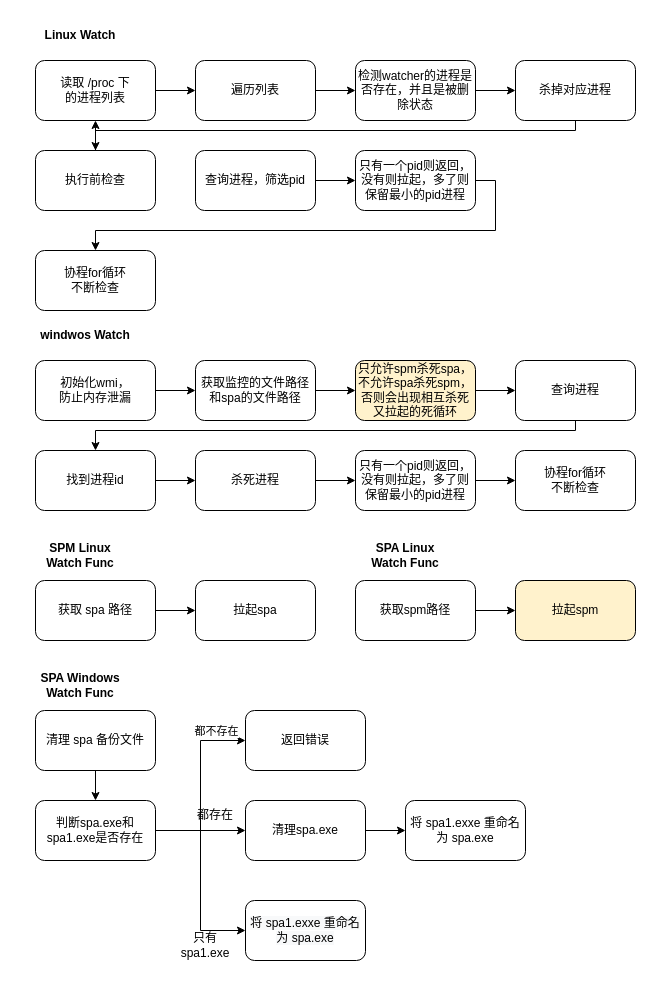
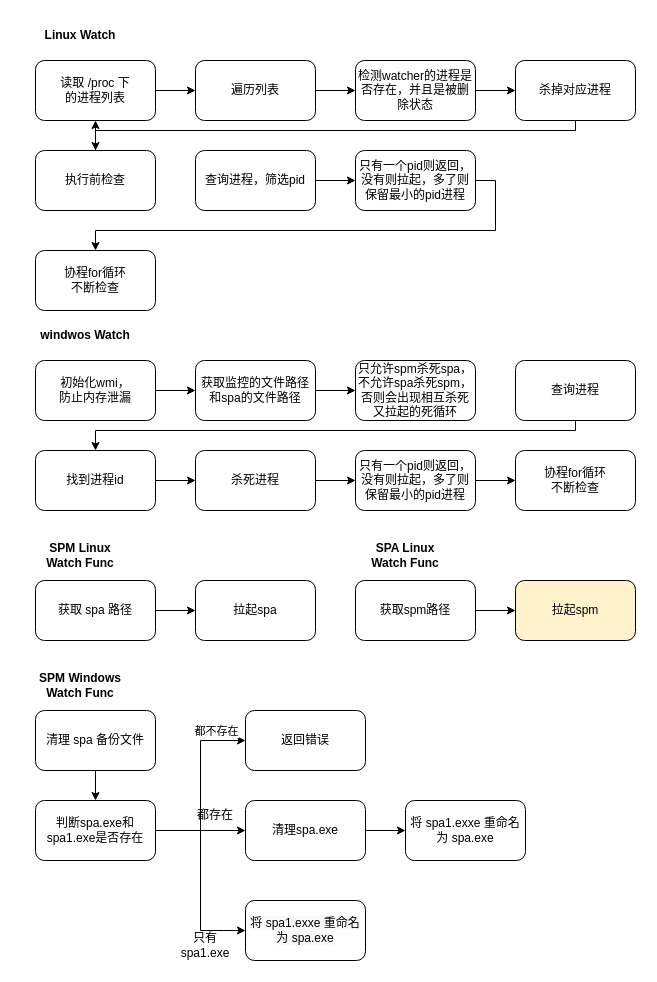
  <mxCell id="0" />
  <mxCell id="1" parent="0" />
  <mxCell id="2" value="&lt;b&gt;Linux Watch&lt;/b&gt;" style="text;html=1;strokeColor=none;fillColor=none;align=center;verticalAlign=middle;whiteSpace=wrap;rounded=0;" vertex="1" parent="1"><mxGeometry x="35" y="20" width="90" height="30" as="geometry" /></mxCell>
  <mxCell id="3" value="" style="group" vertex="1" connectable="0" parent="1"><mxGeometry x="35" y="60" width="600" height="250" as="geometry" /></mxCell>
  <mxCell id="4" value="读取 /proc 下&lt;br&gt;的进程列表" style="rounded=1;whiteSpace=wrap;html=1;" vertex="1" parent="3"><mxGeometry width="120" height="60" as="geometry" /></mxCell>
  <mxCell id="5" value="遍历列表" style="rounded=1;whiteSpace=wrap;html=1;" vertex="1" parent="3"><mxGeometry x="160" width="120" height="60" as="geometry" /></mxCell>
  <mxCell id="6" value="" style="edgeStyle=orthogonalEdgeStyle;rounded=0;orthogonalLoop=1;jettySize=auto;html=1;" edge="1" parent="3" source="4" target="5"><mxGeometry relative="1" as="geometry" /></mxCell>
  <mxCell id="7" value="检测watcher的进程是否存在，并且是被删除状态" style="rounded=1;whiteSpace=wrap;html=1;" vertex="1" parent="3"><mxGeometry x="320" width="120" height="60" as="geometry" /></mxCell>
  <mxCell id="8" value="" style="edgeStyle=orthogonalEdgeStyle;rounded=0;orthogonalLoop=1;jettySize=auto;html=1;" edge="1" parent="3" source="5" target="7"><mxGeometry relative="1" as="geometry" /></mxCell>
  <mxCell id="9" value="杀掉对应进程" style="rounded=1;whiteSpace=wrap;html=1;" vertex="1" parent="3"><mxGeometry x="480" width="120" height="60" as="geometry" /></mxCell>
  <mxCell id="10" value="" style="edgeStyle=orthogonalEdgeStyle;rounded=0;orthogonalLoop=1;jettySize=auto;html=1;" edge="1" parent="3" source="7" target="9"><mxGeometry relative="1" as="geometry" /></mxCell>
  <mxCell id="11" value="执行前检查" style="rounded=1;whiteSpace=wrap;html=1;" vertex="1" parent="3"><mxGeometry y="90" width="120" height="60" as="geometry" /></mxCell>
  <mxCell id="12" style="edgeStyle=orthogonalEdgeStyle;rounded=0;orthogonalLoop=1;jettySize=auto;html=1;entryX=0.5;entryY=0;entryDx=0;entryDy=0;" edge="1" parent="3" source="9" target="11"><mxGeometry relative="1" as="geometry"><Array as="points"><mxPoint x="540" y="70" /><mxPoint x="60" y="70" /></Array></mxGeometry></mxCell>
  <mxCell id="13" value="查询进程，筛选pid" style="rounded=1;whiteSpace=wrap;html=1;" vertex="1" parent="3"><mxGeometry x="160" y="90" width="120" height="60" as="geometry" /></mxCell>
  <mxCell id="14" value="" style="edgeStyle=orthogonalEdgeStyle;rounded=0;orthogonalLoop=1;jettySize=auto;html=1;" edge="1" parent="3" source="11" target="4"><mxGeometry relative="1" as="geometry" /></mxCell>
  <mxCell id="15" value="只有一个pid则返回，没有则拉起，多了则保留最小的pid进程" style="rounded=1;whiteSpace=wrap;html=1;" vertex="1" parent="3"><mxGeometry x="320" y="90" width="120" height="60" as="geometry" /></mxCell>
  <mxCell id="16" value="" style="edgeStyle=orthogonalEdgeStyle;rounded=0;orthogonalLoop=1;jettySize=auto;html=1;" edge="1" parent="3" source="13" target="15"><mxGeometry relative="1" as="geometry" /></mxCell>
  <mxCell id="17" value="协程for循环&lt;br&gt;不断检查" style="rounded=1;whiteSpace=wrap;html=1;" vertex="1" parent="3"><mxGeometry y="190" width="120" height="60" as="geometry" /></mxCell>
  <mxCell id="18" value="" style="edgeStyle=orthogonalEdgeStyle;rounded=0;orthogonalLoop=1;jettySize=auto;html=1;exitX=1;exitY=0.5;exitDx=0;exitDy=0;" edge="1" parent="3" source="15" target="17"><mxGeometry relative="1" as="geometry" /></mxCell>
  <mxCell id="19" value="" style="edgeStyle=orthogonalEdgeStyle;rounded=0;orthogonalLoop=1;jettySize=auto;html=1;" edge="1" parent="1" source="20" target="21"><mxGeometry relative="1" as="geometry" /></mxCell>
  <mxCell id="20" value="获取 spa 路径" style="rounded=1;whiteSpace=wrap;html=1;" vertex="1" parent="1"><mxGeometry x="35" y="580" width="120" height="60" as="geometry" /></mxCell>
  <mxCell id="21" value="拉起spa" style="rounded=1;whiteSpace=wrap;html=1;" vertex="1" parent="1"><mxGeometry x="195" y="580" width="120" height="60" as="geometry" /></mxCell>
  <mxCell id="22" value="&lt;b&gt;SPM Linux &lt;br&gt;Watch Func&lt;/b&gt;" style="text;html=1;strokeColor=none;fillColor=none;align=center;verticalAlign=middle;whiteSpace=wrap;rounded=0;" vertex="1" parent="1"><mxGeometry x="20" y="540" width="120" height="30" as="geometry" /></mxCell>
  <mxCell id="23" value="" style="group" vertex="1" connectable="0" parent="1"><mxGeometry x="25" y="320" width="610" height="190" as="geometry" /></mxCell>
  <mxCell id="24" value="&lt;b&gt;windwos Watch&lt;/b&gt;" style="text;html=1;strokeColor=none;fillColor=none;align=center;verticalAlign=middle;whiteSpace=wrap;rounded=0;" vertex="1" parent="23"><mxGeometry width="120" height="30" as="geometry" /></mxCell>
  <mxCell id="25" value="初始化wmi，&lt;br&gt;防止内存泄漏" style="rounded=1;whiteSpace=wrap;html=1;" vertex="1" parent="23"><mxGeometry x="10" y="40" width="120" height="60" as="geometry" /></mxCell>
  <mxCell id="26" value="获取监控的文件路径和spa的文件路径" style="rounded=1;whiteSpace=wrap;html=1;" vertex="1" parent="23"><mxGeometry x="170" y="40" width="120" height="60" as="geometry" /></mxCell>
  <mxCell id="27" value="" style="edgeStyle=orthogonalEdgeStyle;rounded=0;orthogonalLoop=1;jettySize=auto;html=1;" edge="1" parent="23" source="25" target="26"><mxGeometry relative="1" as="geometry" /></mxCell>
- <mxCell id="28" value="只允许spm杀死spa，不允许spa杀死spm，否则会出现相互杀死又拉起的死循环" style="rounded=1;whiteSpace=wrap;html=1;fillColor=#fff2cc;" vertex="1" parent="23"><mxGeometry x="330" y="40" width="120" height="60" as="geometry" /></mxCell>
+ <mxCell id="28" value="只允许spm杀死spa，不允许spa杀死spm，否则会出现相互杀死又拉起的死循环" style="rounded=1;whiteSpace=wrap;html=1;" vertex="1" parent="23"><mxGeometry x="330" y="40" width="120" height="60" as="geometry" /></mxCell>
  <mxCell id="29" value="" style="edgeStyle=orthogonalEdgeStyle;rounded=0;orthogonalLoop=1;jettySize=auto;html=1;" edge="1" parent="23" source="26" target="28"><mxGeometry relative="1" as="geometry" /></mxCell>
  <mxCell id="30" value="查询进程" style="rounded=1;whiteSpace=wrap;html=1;" vertex="1" parent="23"><mxGeometry x="490" y="40" width="120" height="60" as="geometry" /></mxCell>
- <mxCell id="31" value="" style="edgeStyle=orthogonalEdgeStyle;rounded=0;orthogonalLoop=1;jettySize=auto;html=1;" edge="1" parent="23" source="28" target="30"><mxGeometry relative="1" as="geometry" /></mxCell>
  <mxCell id="32" value="找到进程id" style="rounded=1;whiteSpace=wrap;html=1;" vertex="1" parent="23"><mxGeometry x="10" y="130" width="120" height="60" as="geometry" /></mxCell>
  <mxCell id="33" style="edgeStyle=orthogonalEdgeStyle;rounded=0;orthogonalLoop=1;jettySize=auto;html=1;entryX=0.5;entryY=0;entryDx=0;entryDy=0;" edge="1" parent="23" source="30" target="32"><mxGeometry relative="1" as="geometry"><Array as="points"><mxPoint x="550" y="110" /><mxPoint x="70" y="110" /></Array></mxGeometry></mxCell>
  <mxCell id="34" value="杀死进程" style="rounded=1;whiteSpace=wrap;html=1;" vertex="1" parent="23"><mxGeometry x="170" y="130" width="120" height="60" as="geometry" /></mxCell>
  <mxCell id="35" value="" style="edgeStyle=orthogonalEdgeStyle;rounded=0;orthogonalLoop=1;jettySize=auto;html=1;" edge="1" parent="23" source="32" target="34"><mxGeometry relative="1" as="geometry" /></mxCell>
  <mxCell id="36" value="只有一个pid则返回，没有则拉起，多了则保留最小的pid进程" style="rounded=1;whiteSpace=wrap;html=1;" vertex="1" parent="23"><mxGeometry x="330" y="130" width="120" height="60" as="geometry" /></mxCell>
  <mxCell id="37" value="" style="edgeStyle=orthogonalEdgeStyle;rounded=0;orthogonalLoop=1;jettySize=auto;html=1;" edge="1" parent="23" source="34" target="36"><mxGeometry relative="1" as="geometry" /></mxCell>
  <mxCell id="38" value="协程for循环&lt;br&gt;不断检查" style="rounded=1;whiteSpace=wrap;html=1;" vertex="1" parent="23"><mxGeometry x="490" y="130" width="120" height="60" as="geometry" /></mxCell>
  <mxCell id="39" value="" style="edgeStyle=orthogonalEdgeStyle;rounded=0;orthogonalLoop=1;jettySize=auto;html=1;exitX=1;exitY=0.5;exitDx=0;exitDy=0;" edge="1" parent="23" source="36" target="38"><mxGeometry relative="1" as="geometry" /></mxCell>
  <mxCell id="40" value="" style="edgeStyle=orthogonalEdgeStyle;rounded=0;orthogonalLoop=1;jettySize=auto;html=1;" edge="1" parent="1" source="41" target="46"><mxGeometry relative="1" as="geometry" /></mxCell>
  <mxCell id="41" value="清理 spa 备份文件" style="rounded=1;whiteSpace=wrap;html=1;" vertex="1" parent="1"><mxGeometry x="35" y="710" width="120" height="60" as="geometry" /></mxCell>
  <mxCell id="42" value="" style="edgeStyle=orthogonalEdgeStyle;rounded=0;orthogonalLoop=1;jettySize=auto;html=1;" edge="1" parent="1" source="46" target="49"><mxGeometry relative="1" as="geometry" /></mxCell>
  <mxCell id="43" style="edgeStyle=orthogonalEdgeStyle;rounded=0;orthogonalLoop=1;jettySize=auto;html=1;entryX=0;entryY=0.5;entryDx=0;entryDy=0;" edge="1" parent="1" source="46" target="51"><mxGeometry relative="1" as="geometry" /></mxCell>
  <mxCell id="44" value="都不存在" style="edgeLabel;html=1;align=center;verticalAlign=middle;resizable=0;points=[];" vertex="1" connectable="0" parent="43"><mxGeometry x="0.333" y="2" relative="1" as="geometry"><mxPoint x="17" y="-25" as="offset" /></mxGeometry></mxCell>
  <mxCell id="45" style="edgeStyle=orthogonalEdgeStyle;rounded=0;orthogonalLoop=1;jettySize=auto;html=1;entryX=0;entryY=0.5;entryDx=0;entryDy=0;" edge="1" parent="1" source="46" target="53"><mxGeometry relative="1" as="geometry" /></mxCell>
  <mxCell id="46" value="判断spa.exe和spa1.exe是否存在" style="rounded=1;whiteSpace=wrap;html=1;" vertex="1" parent="1"><mxGeometry x="35" y="800" width="120" height="60" as="geometry" /></mxCell>
- <mxCell id="47" value="&lt;b&gt;SPA Windows&lt;br&gt;Watch Func&lt;/b&gt;" style="text;html=1;strokeColor=none;fillColor=none;align=center;verticalAlign=middle;whiteSpace=wrap;rounded=0;" vertex="1" parent="1"><mxGeometry x="20" y="670" width="120" height="30" as="geometry" /></mxCell>
+ <mxCell id="47" value="&lt;b&gt;SPM Windows&lt;br&gt;Watch Func&lt;/b&gt;" style="text;html=1;strokeColor=none;fillColor=none;align=center;verticalAlign=middle;whiteSpace=wrap;rounded=0;" vertex="1" parent="1"><mxGeometry x="20" y="670" width="120" height="30" as="geometry" /></mxCell>
  <mxCell id="48" value="" style="edgeStyle=orthogonalEdgeStyle;rounded=0;orthogonalLoop=1;jettySize=auto;html=1;" edge="1" parent="1" source="49" target="50"><mxGeometry relative="1" as="geometry" /></mxCell>
  <mxCell id="49" value="清理spa.exe" style="rounded=1;whiteSpace=wrap;html=1;" vertex="1" parent="1"><mxGeometry x="245" y="800" width="120" height="60" as="geometry" /></mxCell>
  <mxCell id="50" value="将 spa1.exxe 重命名为 spa.exe" style="rounded=1;whiteSpace=wrap;html=1;" vertex="1" parent="1"><mxGeometry x="405" y="800" width="120" height="60" as="geometry" /></mxCell>
  <mxCell id="51" value="返回错误" style="rounded=1;whiteSpace=wrap;html=1;" vertex="1" parent="1"><mxGeometry x="245" y="710" width="120" height="60" as="geometry" /></mxCell>
  <mxCell id="52" value="都存在" style="text;html=1;strokeColor=none;fillColor=none;align=center;verticalAlign=middle;whiteSpace=wrap;rounded=0;" vertex="1" parent="1"><mxGeometry x="185" y="800" width="60" height="30" as="geometry" /></mxCell>
  <mxCell id="53" value="&lt;span style=&quot;color: rgb(0, 0, 0); font-family: Helvetica; font-size: 12px; font-style: normal; font-variant-ligatures: normal; font-variant-caps: normal; font-weight: 400; letter-spacing: normal; orphans: 2; text-align: center; text-indent: 0px; text-transform: none; widows: 2; word-spacing: 0px; -webkit-text-stroke-width: 0px; background-color: rgb(248, 249, 250); text-decoration-thickness: initial; text-decoration-style: initial; text-decoration-color: initial; float: none; display: inline !important;&quot;&gt;将 spa1.exxe 重命名为 spa.exe&lt;/span&gt;" style="rounded=1;whiteSpace=wrap;html=1;" vertex="1" parent="1"><mxGeometry x="245" y="900" width="120" height="60" as="geometry" /></mxCell>
  <mxCell id="54" value="只有spa1.exe" style="text;html=1;strokeColor=none;fillColor=none;align=center;verticalAlign=middle;whiteSpace=wrap;rounded=0;" vertex="1" parent="1"><mxGeometry x="175" y="940" width="60" height="10" as="geometry" /></mxCell>
  <mxCell id="55" style="edgeStyle=orthogonalEdgeStyle;rounded=0;orthogonalLoop=1;jettySize=auto;html=1;entryX=0;entryY=0.5;entryDx=0;entryDy=0;" edge="1" parent="1" source="56" target="57"><mxGeometry relative="1" as="geometry" /></mxCell>
  <mxCell id="56" value="获取spm路径" style="rounded=1;whiteSpace=wrap;html=1;" vertex="1" parent="1"><mxGeometry x="355" y="580" width="120" height="60" as="geometry" /></mxCell>
  <mxCell id="57" value="拉起spm" style="rounded=1;whiteSpace=wrap;html=1;fillColor=#fff2cc;" vertex="1" parent="1"><mxGeometry x="515" y="580" width="120" height="60" as="geometry" /></mxCell>
  <mxCell id="58" value="&lt;b&gt;SPA Linux &lt;br&gt;Watch Func&lt;/b&gt;" style="text;html=1;strokeColor=none;fillColor=none;align=center;verticalAlign=middle;whiteSpace=wrap;rounded=0;" vertex="1" parent="1"><mxGeometry x="345" y="540" width="120" height="30" as="geometry" /></mxCell>
